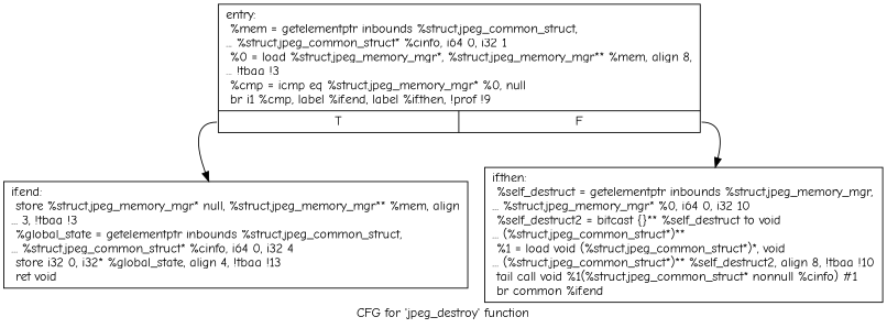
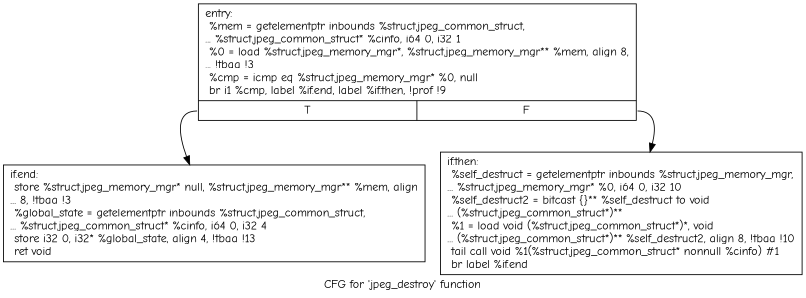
  digraph {
    fontname="Comic Neue"
    label="CFG for 'jpeg_destroy' function"
    node [fontname="Comic Neue" shape=record]
    edge [fontname="Comic Neue"]
    n1 [label="{entry:\l  %mem = getelementptr inbounds %struct.jpeg_common_struct,\l... %struct.jpeg_common_struct* %cinfo, i64 0, i32 1\l  %0 = load %struct.jpeg_memory_mgr*, %struct.jpeg_memory_mgr** %mem, align 8,\l... !tbaa !3\l  %cmp = icmp eq %struct.jpeg_memory_mgr* %0, null\l  br i1 %cmp, label %if.end, label %if.then, !prof !9\l|{<s0>T|<s1>F}}"]
-   n2 [label="{if.end:                                           \l  store %struct.jpeg_memory_mgr* null, %struct.jpeg_memory_mgr** %mem, align\l... 3, !tbaa !3\l  %global_state = getelementptr inbounds %struct.jpeg_common_struct,\l... %struct.jpeg_common_struct* %cinfo, i64 0, i32 4\l  store i32 0, i32* %global_state, align 4, !tbaa !13\l  ret void\l}"]
-   n3 [label="{if.then:                                          \l  %self_destruct = getelementptr inbounds %struct.jpeg_memory_mgr,\l... %struct.jpeg_memory_mgr* %0, i64 0, i32 10\l  %self_destruct2 = bitcast \{\}** %self_destruct to void\l... (%struct.jpeg_common_struct*)**\l  %1 = load void (%struct.jpeg_common_struct*)*, void\l... (%struct.jpeg_common_struct*)** %self_destruct2, align 8, !tbaa !10\l  tail call void %1(%struct.jpeg_common_struct* nonnull %cinfo) #1\l  br common %if.end\l}"]
+   n2 [label="{if.end:                                           \l  store %struct.jpeg_memory_mgr* null, %struct.jpeg_memory_mgr** %mem, align\l... 8, !tbaa !3\l  %global_state = getelementptr inbounds %struct.jpeg_common_struct,\l... %struct.jpeg_common_struct* %cinfo, i64 0, i32 4\l  store i32 0, i32* %global_state, align 4, !tbaa !13\l  ret void\l}"]
+   n3 [label="{if.then:                                          \l  %self_destruct = getelementptr inbounds %struct.jpeg_memory_mgr,\l... %struct.jpeg_memory_mgr* %0, i64 0, i32 10\l  %self_destruct2 = bitcast \{\}** %self_destruct to void\l... (%struct.jpeg_common_struct*)**\l  %1 = load void (%struct.jpeg_common_struct*)*, void\l... (%struct.jpeg_common_struct*)** %self_destruct2, align 8, !tbaa !10\l  tail call void %1(%struct.jpeg_common_struct* nonnull %cinfo) #1\l  br label %if.end\l}"]
    n1 -> n2 [tailport=s0]
    n1 -> n3 [tailport=s1]
  }
